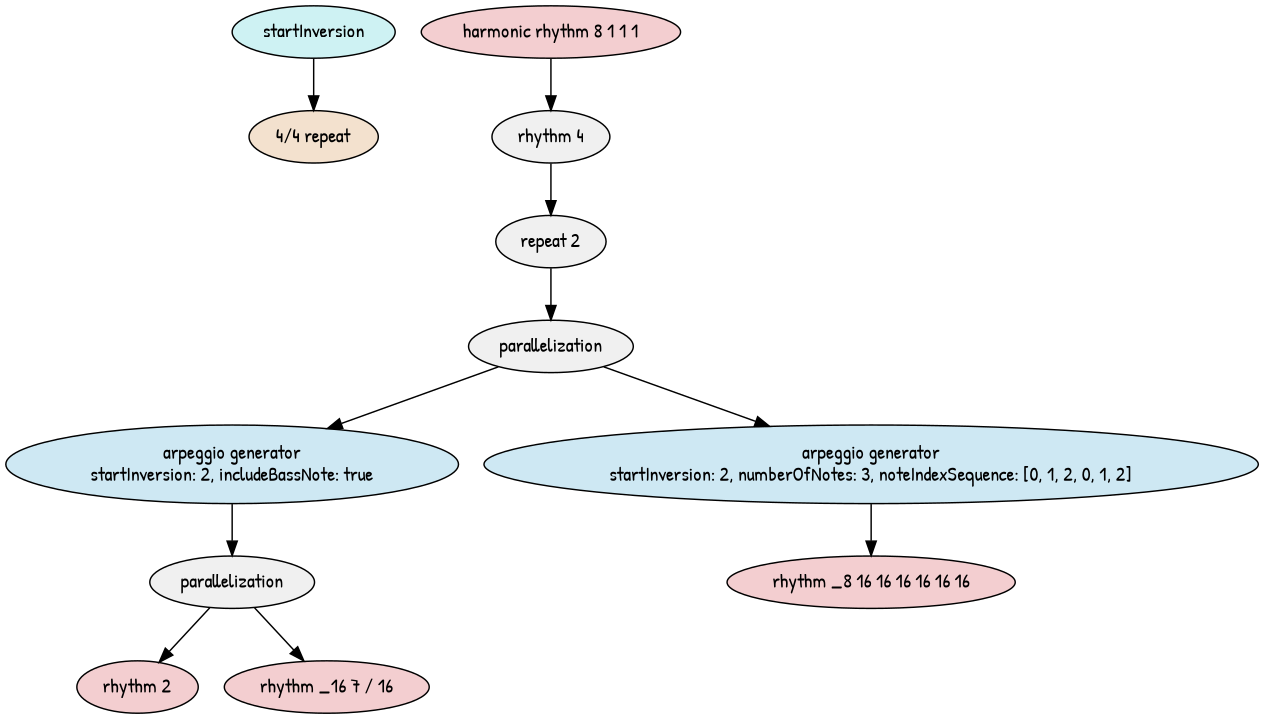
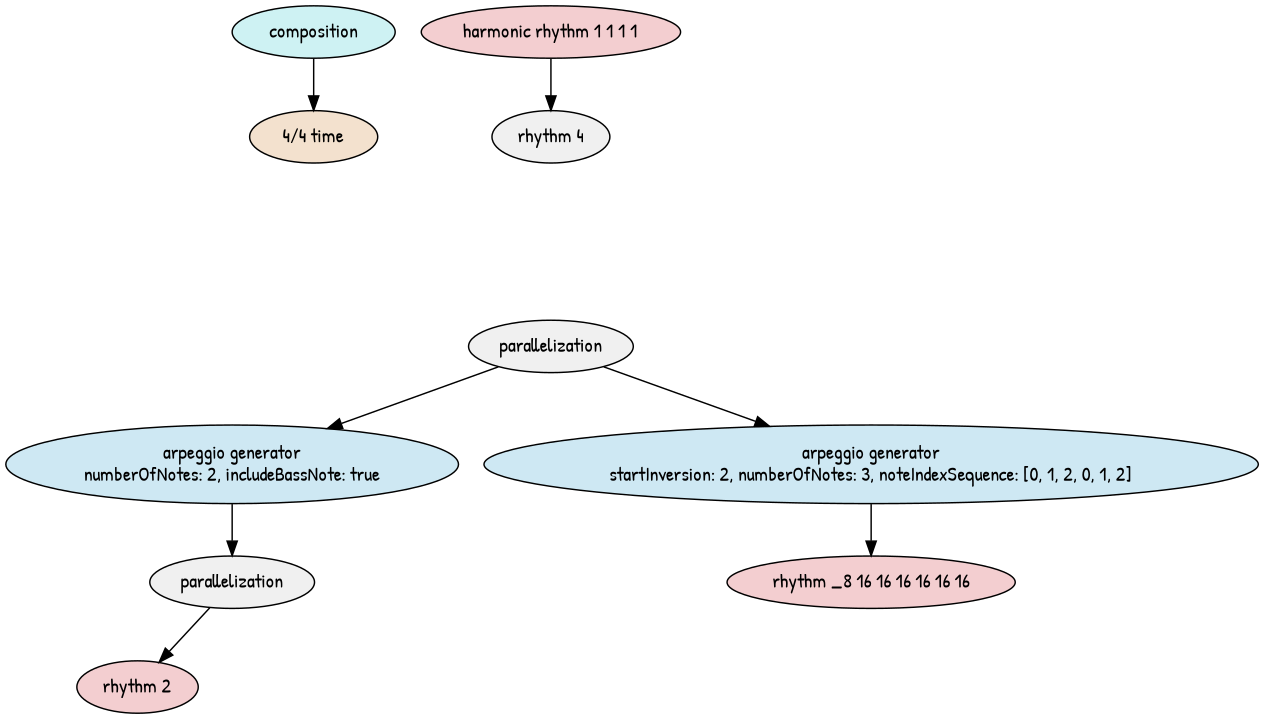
  digraph {
    fontname="Patrick Hand"
    ordering=out
    node [fillcolor="#f3ced0" fontname="Patrick Hand" style=filled]
    edge [fontname="Patrick Hand"]
-   n1 [fillcolor="#cef2f3" label=startInversion]
-   n2 [fillcolor="#f3e1ce" label="4/4 repeat"]
-   n3 [label="harmonic rhythm 8 1 1 1"]
+   n1 [fillcolor="#cef2f3" label=composition]
+   n2 [fillcolor="#f3e1ce" label="4/4 time"]
+   n3 [label="harmonic rhythm 1 1 1 1"]
    n4 [fillcolor="#f0f0f0" label="rhythm 4"]
-   n5 [fillcolor="#f0f0f0" label="repeat 2"]
    n6 [fillcolor="#f0f0f0" label=parallelization]
-   n7 [fillcolor="#cee8f3" label="arpeggio generator\nstartInversion: 2, includeBassNote: true"]
+   n7 [fillcolor="#cee8f3" label="arpeggio generator\nnumberOfNotes: 2, includeBassNote: true"]
    n8 [fillcolor="#cee8f3" label="arpeggio generator\nstartInversion: 2, numberOfNotes: 3, noteIndexSequence: [0, 1, 2, 0, 1, 2]"]
    n9 [fillcolor="#f0f0f0" label=parallelization]
    n10 [label="rhythm _8 16 16 16 16 16 16"]
    n11 [label="rhythm 2"]
-   n12 [label="rhythm _16 7 / 16"]
    n1 -> n2
    n3 -> n4
-   n4 -> n5
-   n5 -> n6
    n6 -> n7
    n6 -> n8
    n7 -> n9
    n8 -> n10
    n9 -> n11
-   n9 -> n12
  }
